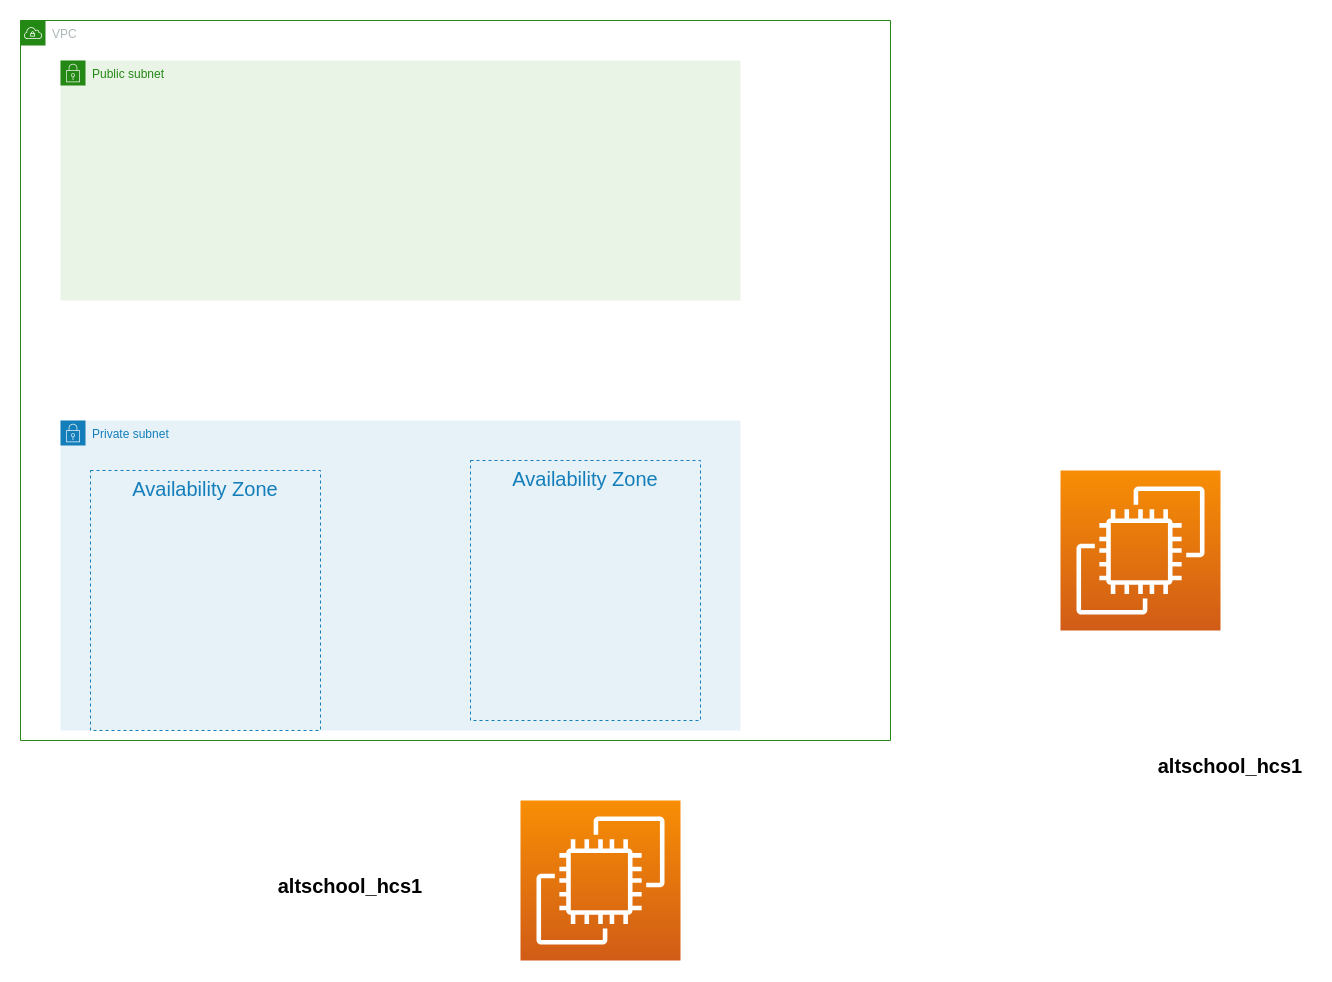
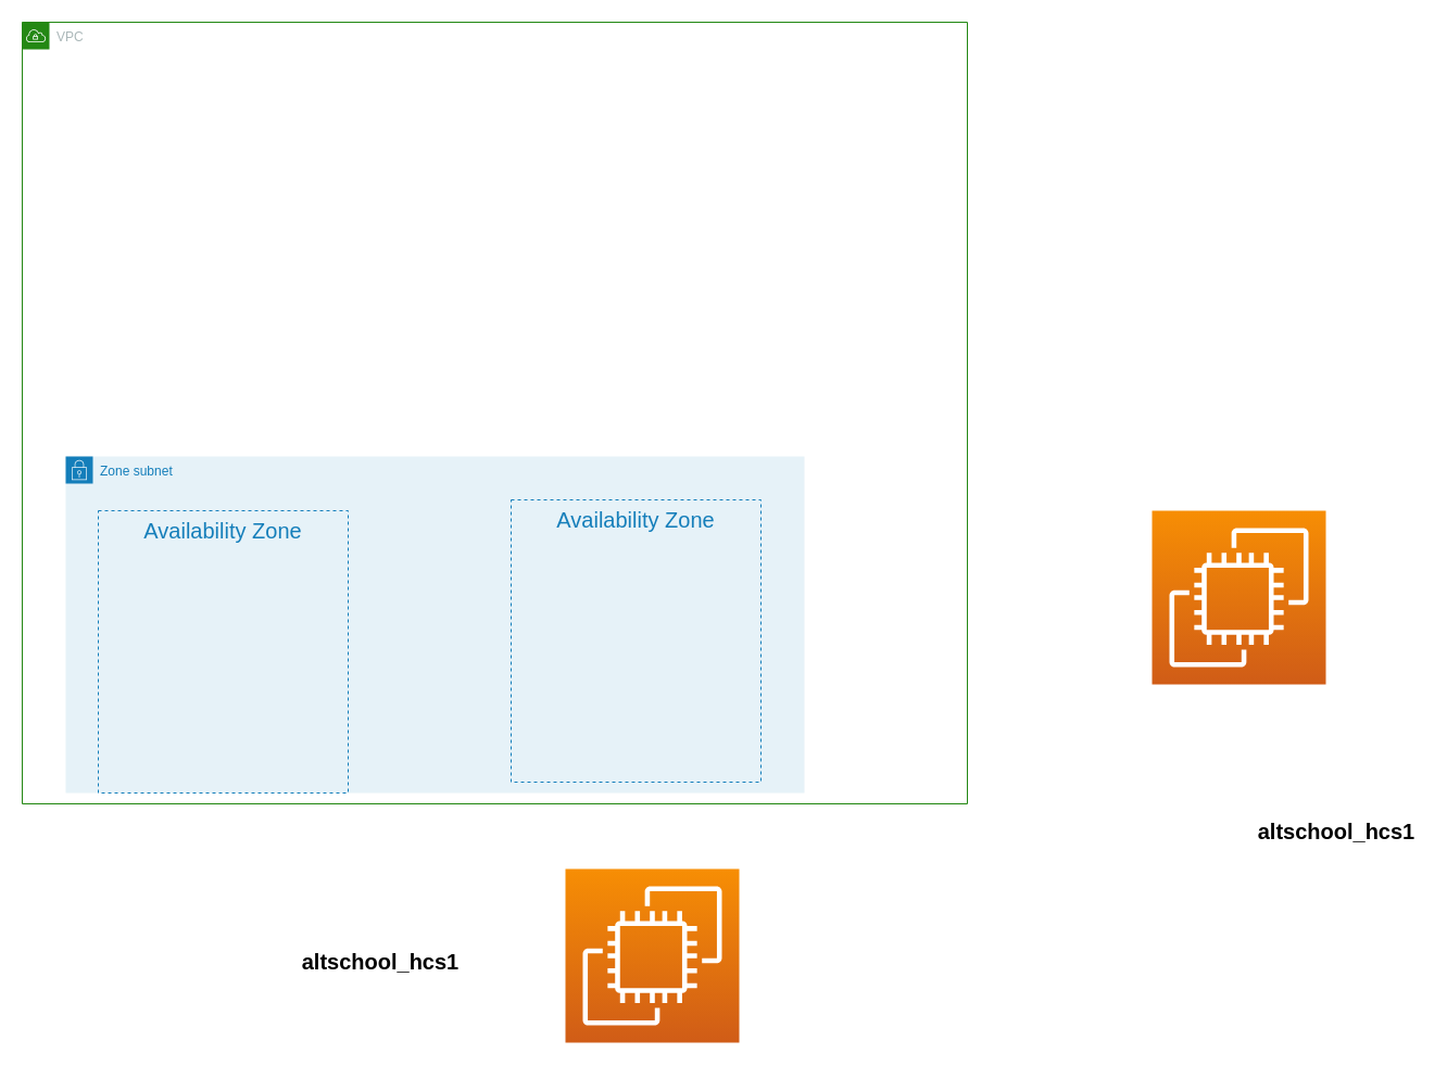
  <mxCell id="0" />
  <mxCell id="1" parent="0" />
  <mxCell id="2" value="VPC" style="points=[[0,0],[0.25,0],[0.5,0],[0.75,0],[1,0],[1,0.25],[1,0.5],[1,0.75],[1,1],[0.75,1],[0.5,1],[0.25,1],[0,1],[0,0.75],[0,0.5],[0,0.25]];outlineConnect=0;gradientColor=none;html=1;whiteSpace=wrap;fontSize=12;fontStyle=0;container=1;pointerEvents=0;collapsible=0;recursiveResize=0;shape=mxgraph.aws4.group;grIcon=mxgraph.aws4.group_vpc;strokeColor=#248814;fillColor=none;verticalAlign=top;align=left;spacingLeft=30;fontColor=#AAB7B8;dashed=0;" vertex="1" parent="1"><mxGeometry x="20" y="20" width="870" height="720" as="geometry" /></mxCell>
- <mxCell id="3" value="Private subnet" style="points=[[0,0],[0.25,0],[0.5,0],[0.75,0],[1,0],[1,0.25],[1,0.5],[1,0.75],[1,1],[0.75,1],[0.5,1],[0.25,1],[0,1],[0,0.75],[0,0.5],[0,0.25]];outlineConnect=0;gradientColor=none;html=1;whiteSpace=wrap;fontSize=12;fontStyle=0;container=1;pointerEvents=0;collapsible=0;recursiveResize=0;shape=mxgraph.aws4.group;grIcon=mxgraph.aws4.group_security_group;grStroke=0;strokeColor=#147EBA;fillColor=#E6F2F8;verticalAlign=top;align=left;spacingLeft=30;fontColor=#147EBA;dashed=0;" vertex="1" parent="2"><mxGeometry x="40" y="400" width="680" height="310" as="geometry" /></mxCell>
+ <mxCell id="3" value="Zone subnet" style="points=[[0,0],[0.25,0],[0.5,0],[0.75,0],[1,0],[1,0.25],[1,0.5],[1,0.75],[1,1],[0.75,1],[0.5,1],[0.25,1],[0,1],[0,0.75],[0,0.5],[0,0.25]];outlineConnect=0;gradientColor=none;html=1;whiteSpace=wrap;fontSize=12;fontStyle=0;container=1;pointerEvents=0;collapsible=0;recursiveResize=0;shape=mxgraph.aws4.group;grIcon=mxgraph.aws4.group_security_group;grStroke=0;strokeColor=#147EBA;fillColor=#E6F2F8;verticalAlign=top;align=left;spacingLeft=30;fontColor=#147EBA;dashed=0;" vertex="1" parent="2"><mxGeometry x="40" y="400" width="680" height="310" as="geometry" /></mxCell>
  <mxCell id="4" value="Availability Zone" style="fillColor=none;strokeColor=#147EBA;dashed=1;verticalAlign=top;fontStyle=0;fontColor=#147EBA;fontSize=20;" vertex="1" parent="3"><mxGeometry x="30" y="50" width="230" height="260" as="geometry" /></mxCell>
  <mxCell id="5" value="Availability Zone" style="fillColor=none;strokeColor=#147EBA;dashed=1;verticalAlign=top;fontStyle=0;fontColor=#147EBA;fontSize=20;" vertex="1" parent="3"><mxGeometry x="410" y="40" width="230" height="260" as="geometry" /></mxCell>
- <mxCell id="6" value="Public subnet" style="points=[[0,0],[0.25,0],[0.5,0],[0.75,0],[1,0],[1,0.25],[1,0.5],[1,0.75],[1,1],[0.75,1],[0.5,1],[0.25,1],[0,1],[0,0.75],[0,0.5],[0,0.25]];outlineConnect=0;gradientColor=none;html=1;whiteSpace=wrap;fontSize=12;fontStyle=0;container=1;pointerEvents=0;collapsible=0;recursiveResize=0;shape=mxgraph.aws4.group;grIcon=mxgraph.aws4.group_security_group;grStroke=0;strokeColor=#248814;fillColor=#E9F3E6;verticalAlign=top;align=left;spacingLeft=30;fontColor=#248814;dashed=0;" vertex="1" parent="2"><mxGeometry x="40" y="40" width="680" height="240" as="geometry" /></mxCell>
  <mxCell id="7" value="" style="sketch=0;points=[[0,0,0],[0.25,0,0],[0.5,0,0],[0.75,0,0],[1,0,0],[0,1,0],[0.25,1,0],[0.5,1,0],[0.75,1,0],[1,1,0],[0,0.25,0],[0,0.5,0],[0,0.75,0],[1,0.25,0],[1,0.5,0],[1,0.75,0]];outlineConnect=0;fontColor=#232F3E;gradientColor=#F78E04;gradientDirection=north;fillColor=#D05C17;strokeColor=#ffffff;dashed=0;verticalLabelPosition=bottom;verticalAlign=top;align=center;html=1;fontSize=12;fontStyle=0;aspect=fixed;shape=mxgraph.aws4.resourceIcon;resIcon=mxgraph.aws4.ec2;" vertex="1" parent="1"><mxGeometry x="1060" y="470" width="160" height="160" as="geometry" /></mxCell>
  <mxCell id="8" value="altschool_hcs1" style="text;html=1;strokeColor=none;fillColor=none;align=center;verticalAlign=middle;whiteSpace=wrap;rounded=0;fontSize=20;fontStyle=1" vertex="1" parent="1"><mxGeometry x="1150" y="750" width="160" height="30" as="geometry" /></mxCell>
  <mxCell id="9" value="" style="sketch=0;points=[[0,0,0],[0.25,0,0],[0.5,0,0],[0.75,0,0],[1,0,0],[0,1,0],[0.25,1,0],[0.5,1,0],[0.75,1,0],[1,1,0],[0,0.25,0],[0,0.5,0],[0,0.75,0],[1,0.25,0],[1,0.5,0],[1,0.75,0]];outlineConnect=0;fontColor=#232F3E;gradientColor=#F78E04;gradientDirection=north;fillColor=#D05C17;strokeColor=#ffffff;dashed=0;verticalLabelPosition=bottom;verticalAlign=top;align=center;html=1;fontSize=12;fontStyle=0;aspect=fixed;shape=mxgraph.aws4.resourceIcon;resIcon=mxgraph.aws4.ec2;" vertex="1" parent="1"><mxGeometry x="520" y="800" width="160" height="160" as="geometry" /></mxCell>
  <mxCell id="10" value="altschool_hcs1" style="text;html=1;strokeColor=none;fillColor=none;align=center;verticalAlign=middle;whiteSpace=wrap;rounded=0;fontSize=20;fontStyle=1" vertex="1" parent="1"><mxGeometry x="270" y="870" width="160" height="30" as="geometry" /></mxCell>
